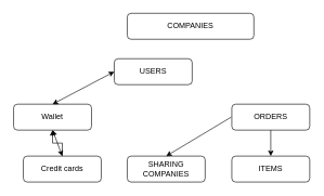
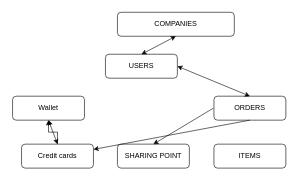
  <mxCell id="0" />
  <mxCell id="1" parent="0" />
  <mxCell id="2" value="USERS" style="rounded=1;whiteSpace=wrap;html=1;" vertex="1" parent="1"><mxGeometry x="175" y="90" width="120" height="40" as="geometry" /></mxCell>
  <mxCell id="3" value="ORDERS" style="rounded=1;whiteSpace=wrap;html=1;" vertex="1" parent="1"><mxGeometry x="356" y="160" width="120" height="40" as="geometry" /></mxCell>
+ <mxCell id="4" value="" style="endArrow=classic;startArrow=classic;html=1;entryX=0.5;entryY=0;entryDx=0;entryDy=0;exitX=1;exitY=0.5;exitDx=0;exitDy=0;" edge="1" parent="1" source="2" target="3"><mxGeometry width="50" height="50" relative="1" as="geometry"><mxPoint x="235" y="330" as="sourcePoint" /><mxPoint x="285" y="280" as="targetPoint" /></mxGeometry></mxCell>
  <mxCell id="5" value="ITEMS" style="rounded=1;whiteSpace=wrap;html=1;" vertex="1" parent="1"><mxGeometry x="356" y="240" width="120" height="40" as="geometry" /></mxCell>
- <mxCell id="6" value="SHARING COMPANIES" style="rounded=1;whiteSpace=wrap;html=1;" vertex="1" parent="1"><mxGeometry x="195" y="240" width="120" height="40" as="geometry" /></mxCell>
+ <mxCell id="6" value="SHARING POINT" style="rounded=1;whiteSpace=wrap;html=1;" vertex="1" parent="1"><mxGeometry x="195" y="240" width="120" height="40" as="geometry" /></mxCell>
  <mxCell id="7" value="Wallet" style="rounded=1;whiteSpace=wrap;html=1;" vertex="1" parent="1"><mxGeometry x="20" y="160" width="120" height="40" as="geometry" /></mxCell>
- <mxCell id="8" value="" style="endArrow=classic;startArrow=classic;html=1;entryX=0;entryY=0.5;entryDx=0;entryDy=0;exitX=0.5;exitY=0;exitDx=0;exitDy=0;" edge="1" parent="1" source="7" target="2"><mxGeometry width="50" height="50" relative="1" as="geometry"><mxPoint x="235" y="330" as="sourcePoint" /><mxPoint x="285" y="280" as="targetPoint" /></mxGeometry></mxCell>
  <mxCell id="9" value="" style="edgeStyle=orthogonalEdgeStyle;rounded=0;orthogonalLoop=1;jettySize=auto;html=1;" edge="1" parent="1" source="10" target="7"><mxGeometry relative="1" as="geometry" /></mxCell>
  <mxCell id="10" value="Credit cards" style="rounded=1;whiteSpace=wrap;html=1;" vertex="1" parent="1"><mxGeometry x="35" y="240" width="120" height="40" as="geometry" /></mxCell>
  <mxCell id="11" value="" style="endArrow=classic;startArrow=classic;html=1;entryX=0.5;entryY=1;entryDx=0;entryDy=0;exitX=0.5;exitY=0;exitDx=0;exitDy=0;" edge="1" parent="1" source="10" target="7"><mxGeometry width="50" height="50" relative="1" as="geometry"><mxPoint x="235" y="330" as="sourcePoint" /><mxPoint x="285" y="280" as="targetPoint" /></mxGeometry></mxCell>
  <mxCell id="12" value="" style="endArrow=classic;html=1;entryX=0.5;entryY=0;entryDx=0;entryDy=0;" edge="1" parent="1" target="6"><mxGeometry width="50" height="50" relative="1" as="geometry"><mxPoint x="355" y="180" as="sourcePoint" /><mxPoint x="285" y="280" as="targetPoint" /></mxGeometry></mxCell>
- <mxCell id="13" value="" style="endArrow=classic;html=1;entryX=0.5;entryY=0;entryDx=0;entryDy=0;exitX=0.5;exitY=1;exitDx=0;exitDy=0;" edge="1" parent="1" source="3" target="5"><mxGeometry width="50" height="50" relative="1" as="geometry"><mxPoint x="235" y="330" as="sourcePoint" /><mxPoint x="285" y="280" as="targetPoint" /></mxGeometry></mxCell>
+ <mxCell id="13" value="" style="endArrow=classic;html=1;exitX=0.5;exitY=1;exitDx=0;exitDy=0;" edge="1" parent="1" source="3" target="10"><mxGeometry width="50" height="50" relative="1" as="geometry"><mxPoint x="235" y="330" as="sourcePoint" /><mxPoint x="285" y="280" as="targetPoint" /></mxGeometry></mxCell>
  <mxCell id="14" value="COMPANIES" style="rounded=1;whiteSpace=wrap;html=1;" vertex="1" parent="1"><mxGeometry x="195" y="20" width="195" height="40" as="geometry" /></mxCell>
+ <mxCell id="15" value="" style="endArrow=classic;startArrow=classic;html=1;exitX=0.5;exitY=0;exitDx=0;exitDy=0;entryX=0.5;entryY=1;entryDx=0;entryDy=0;" edge="1" parent="1" source="2" target="14"><mxGeometry width="50" height="50" relative="1" as="geometry"><mxPoint x="230" y="110" as="sourcePoint" /><mxPoint x="280" y="60" as="targetPoint" /></mxGeometry></mxCell>
